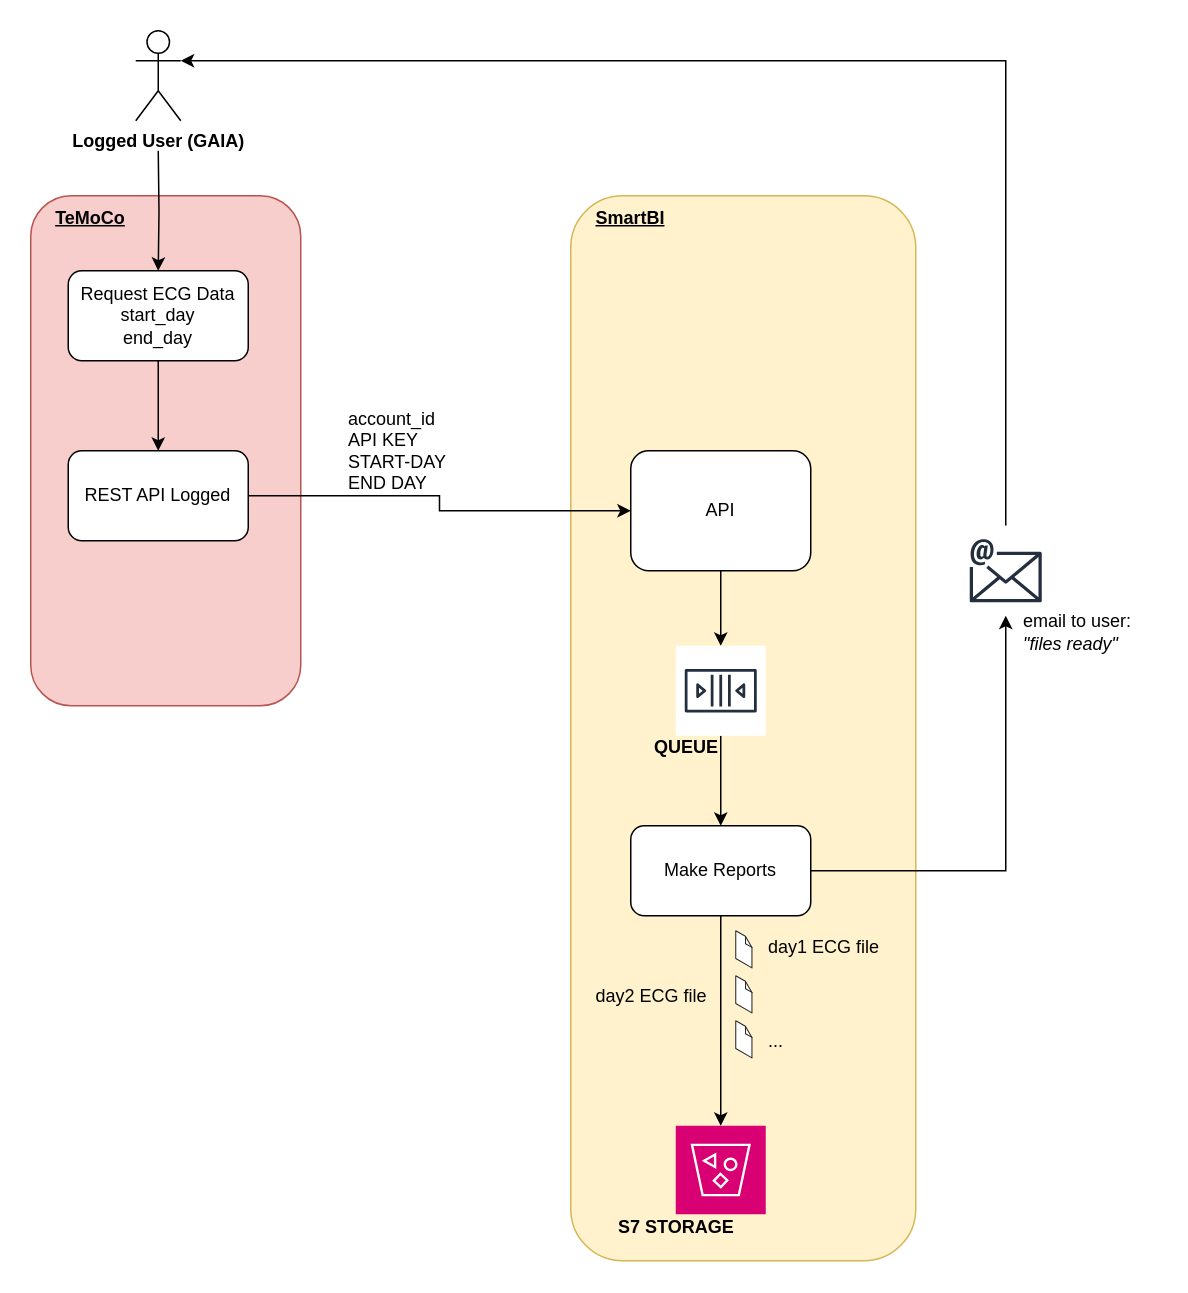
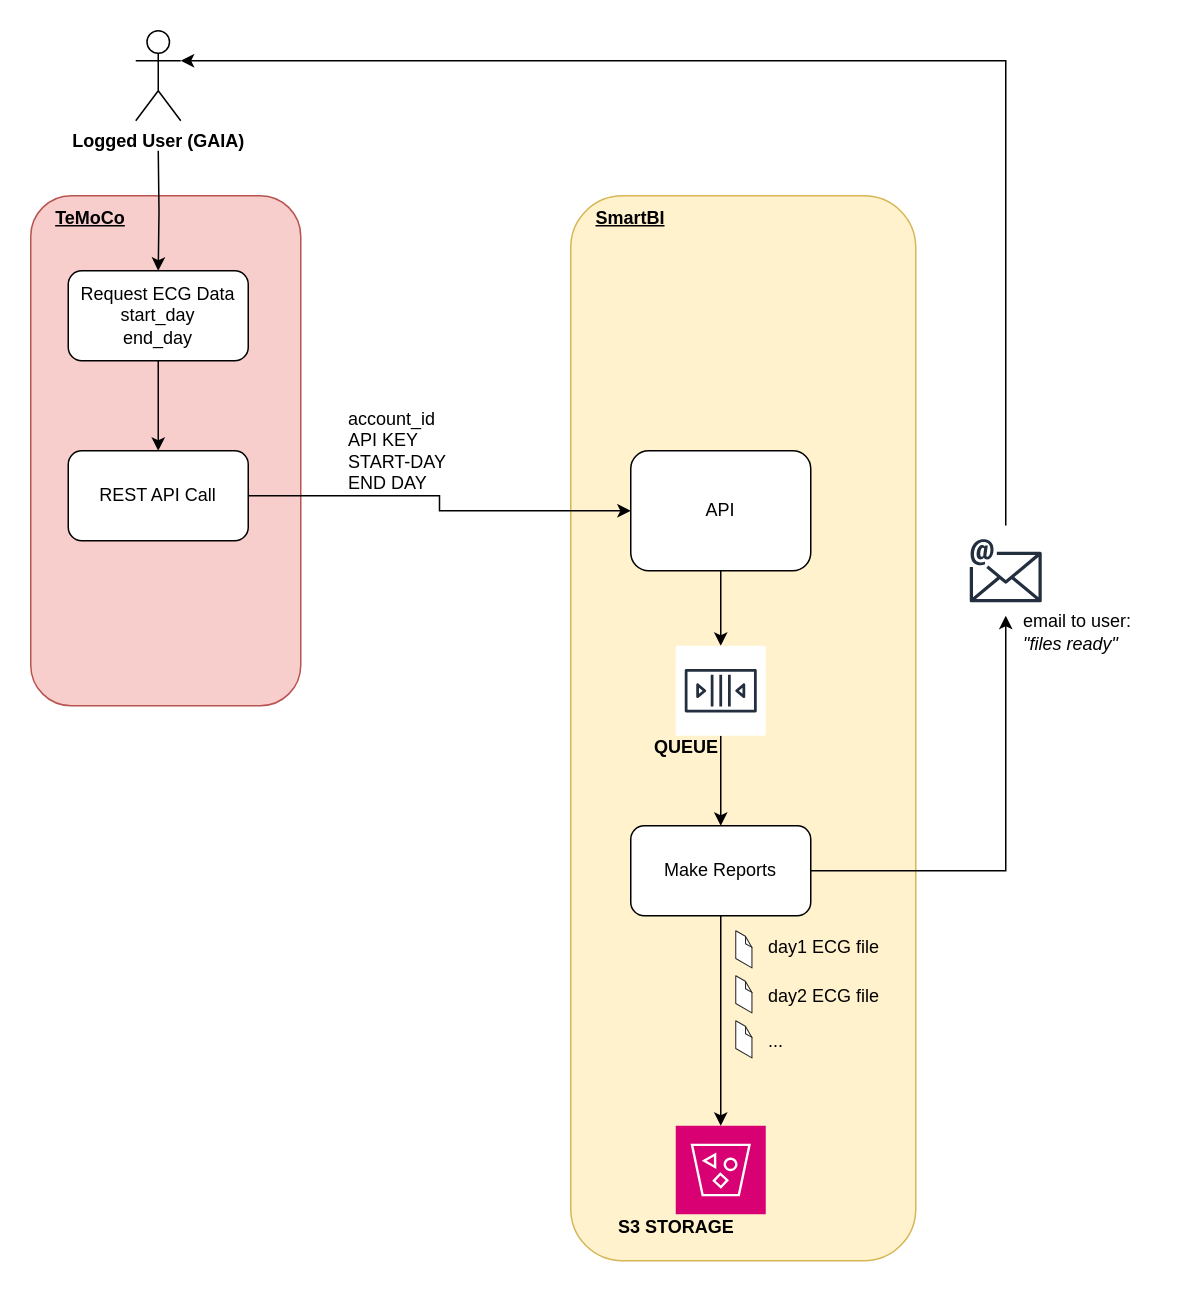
  <mxCell id="0" />
  <mxCell id="1" parent="0" />
  <mxCell id="2" value="" style="rounded=1;whiteSpace=wrap;html=1;fillColor=#f8cecc;strokeColor=#b85450;" parent="1" vertex="1"><mxGeometry y="130" width="180" height="340" as="geometry" x="20" /></mxCell>
  <mxCell id="3" value="" style="rounded=1;whiteSpace=wrap;html=1;fillColor=#fff2cc;strokeColor=#d6b656;" parent="1" vertex="1"><mxGeometry x="380" y="130" width="230" height="710" as="geometry" /></mxCell>
  <mxCell id="4" style="edgeStyle=orthogonalEdgeStyle;rounded=0;orthogonalLoop=1;jettySize=auto;html=1;entryX=0.5;entryY=0;entryDx=0;entryDy=0;" parent="1" target="8" edge="1"><mxGeometry relative="1" as="geometry"><mxPoint x="105" y="100" as="sourcePoint" /></mxGeometry></mxCell>
  <mxCell id="5" value="Logged User (GAIA)" style="shape=umlActor;verticalLabelPosition=bottom;verticalAlign=top;html=1;outlineConnect=0;fontStyle=1" parent="1" vertex="1"><mxGeometry x="90" y="20" width="30" height="60" as="geometry" /></mxCell>
  <mxCell id="6" style="edgeStyle=orthogonalEdgeStyle;rounded=0;orthogonalLoop=1;jettySize=auto;html=1;entryX=0;entryY=0.5;entryDx=0;entryDy=0;exitX=1;exitY=0.5;exitDx=0;exitDy=0;" parent="1" source="13" target="10" edge="1"><mxGeometry relative="1" as="geometry" /></mxCell>
  <mxCell id="7" style="edgeStyle=orthogonalEdgeStyle;rounded=0;orthogonalLoop=1;jettySize=auto;html=1;exitX=0.5;exitY=1;exitDx=0;exitDy=0;entryX=0.5;entryY=0;entryDx=0;entryDy=0;" parent="1" source="8" target="13" edge="1"><mxGeometry relative="1" as="geometry" /></mxCell>
  <mxCell id="8" value="Request ECG Data&lt;br&gt;start_day&lt;br&gt;end_day" style="rounded=1;whiteSpace=wrap;html=1;" parent="1" vertex="1"><mxGeometry x="45" y="180" width="120" height="60" as="geometry" /></mxCell>
  <mxCell id="9" style="edgeStyle=orthogonalEdgeStyle;rounded=0;orthogonalLoop=1;jettySize=auto;html=1;" parent="1" source="10" target="16" edge="1"><mxGeometry relative="1" as="geometry" /></mxCell>
  <mxCell id="10" value="API" style="rounded=1;whiteSpace=wrap;html=1;" parent="1" vertex="1"><mxGeometry x="420" y="300" width="120" height="80" as="geometry" /></mxCell>
  <mxCell id="11" value="TeMoCo" style="text;html=1;strokeColor=none;fillColor=none;align=center;verticalAlign=middle;whiteSpace=wrap;rounded=0;fontStyle=5" parent="1" vertex="1"><mxGeometry y="130" width="80" height="30" as="geometry" x="20" /></mxCell>
  <mxCell id="12" value="SmartBI" style="text;html=1;strokeColor=none;fillColor=none;align=center;verticalAlign=middle;whiteSpace=wrap;rounded=0;fontStyle=5" parent="1" vertex="1"><mxGeometry x="380" y="130" width="80" height="30" as="geometry" /></mxCell>
- <mxCell id="13" value="REST API Logged" style="rounded=1;whiteSpace=wrap;html=1;" parent="1" vertex="1"><mxGeometry x="45" y="300" width="120" height="60" as="geometry" /></mxCell>
+ <mxCell id="13" value="REST API Call" style="rounded=1;whiteSpace=wrap;html=1;" parent="1" vertex="1"><mxGeometry x="45" y="300" width="120" height="60" as="geometry" /></mxCell>
  <mxCell id="14" value="account_id&lt;br&gt;API KEY&lt;br&gt;START-DAY&lt;br&gt;END DAY" style="text;html=1;strokeColor=none;fillColor=none;align=left;verticalAlign=middle;whiteSpace=wrap;rounded=0;" parent="1" vertex="1"><mxGeometry x="230" y="267.5" width="90" height="65" as="geometry" /></mxCell>
  <mxCell id="15" style="edgeStyle=orthogonalEdgeStyle;rounded=0;orthogonalLoop=1;jettySize=auto;html=1;entryX=0.5;entryY=0;entryDx=0;entryDy=0;" parent="1" source="16" target="23" edge="1"><mxGeometry relative="1" as="geometry" /></mxCell>
  <mxCell id="16" value="" style="sketch=0;outlineConnect=0;fontColor=#232F3E;gradientColor=none;strokeColor=#232F3E;fillColor=#ffffff;dashed=0;verticalLabelPosition=bottom;verticalAlign=top;align=center;html=1;fontSize=12;fontStyle=0;aspect=fixed;shape=mxgraph.aws4.resourceIcon;resIcon=mxgraph.aws4.queue;" parent="1" vertex="1"><mxGeometry x="450" y="430" width="60" height="60" as="geometry" /></mxCell>
  <mxCell id="17" style="edgeStyle=orthogonalEdgeStyle;rounded=0;orthogonalLoop=1;jettySize=auto;html=1;entryX=1;entryY=0.333;entryDx=0;entryDy=0;entryPerimeter=0;" edge="1" parent="1" source="18" target="5"><mxGeometry relative="1" as="geometry"><Array as="points"><mxPoint x="670" y="40" /></Array></mxGeometry></mxCell>
  <mxCell id="18" value="" style="sketch=0;outlineConnect=0;fontColor=#232F3E;gradientColor=none;strokeColor=#232F3E;fillColor=#ffffff;dashed=0;verticalLabelPosition=bottom;verticalAlign=top;align=center;html=1;fontSize=12;fontStyle=0;aspect=fixed;shape=mxgraph.aws4.resourceIcon;resIcon=mxgraph.aws4.email;" parent="1" vertex="1"><mxGeometry x="640" y="350" width="60" height="60" as="geometry" /></mxCell>
  <mxCell id="19" value="" style="sketch=0;pointerEvents=1;shadow=0;dashed=0;html=1;strokeColor=#A50040;fillColor=#d80073;labelPosition=center;verticalLabelPosition=bottom;verticalAlign=top;align=center;outlineConnect=0;shape=mxgraph.veeam2.s3_compatible;fontColor=#ffffff;" parent="1" vertex="1"><mxGeometry x="450" y="750" width="60" height="59" as="geometry" /></mxCell>
  <mxCell id="20" value="QUEUE" style="text;html=1;strokeColor=none;fillColor=none;align=left;verticalAlign=middle;whiteSpace=wrap;rounded=0;fontStyle=1" parent="1" vertex="1"><mxGeometry x="434" y="480" width="40" height="35" as="geometry" /></mxCell>
  <mxCell id="21" style="edgeStyle=orthogonalEdgeStyle;rounded=0;orthogonalLoop=1;jettySize=auto;html=1;" parent="1" source="23" target="19" edge="1"><mxGeometry relative="1" as="geometry" /></mxCell>
  <mxCell id="22" style="edgeStyle=orthogonalEdgeStyle;rounded=0;orthogonalLoop=1;jettySize=auto;html=1;" parent="1" source="23" target="18" edge="1"><mxGeometry relative="1" as="geometry"><mxPoint x="670" y="460" as="targetPoint" /></mxGeometry></mxCell>
  <mxCell id="23" value="Make Reports" style="rounded=1;whiteSpace=wrap;html=1;" parent="1" vertex="1"><mxGeometry x="420" y="550" width="120" height="60" as="geometry" /></mxCell>
  <mxCell id="24" value="" style="verticalLabelPosition=bottom;html=1;verticalAlign=top;strokeWidth=1;align=center;outlineConnect=0;dashed=0;outlineConnect=0;shape=mxgraph.aws3d.file;aspect=fixed;strokeColor=#292929;" parent="1" vertex="1"><mxGeometry x="490" y="620" width="10.8" height="24.76" as="geometry" /></mxCell>
  <mxCell id="25" value="" style="verticalLabelPosition=bottom;html=1;verticalAlign=top;strokeWidth=1;align=center;outlineConnect=0;dashed=0;outlineConnect=0;shape=mxgraph.aws3d.file;aspect=fixed;strokeColor=#292929;" parent="1" vertex="1"><mxGeometry x="490" y="680" width="10.8" height="24.76" as="geometry" /></mxCell>
  <mxCell id="26" value="" style="verticalLabelPosition=bottom;html=1;verticalAlign=top;strokeWidth=1;align=center;outlineConnect=0;dashed=0;outlineConnect=0;shape=mxgraph.aws3d.file;aspect=fixed;strokeColor=#292929;" parent="1" vertex="1"><mxGeometry x="490" y="650" width="10.8" height="24.76" as="geometry" /></mxCell>
  <mxCell id="27" value="email to user: &lt;i&gt;&quot;files ready&quot;&lt;/i&gt;" style="text;html=1;strokeColor=none;fillColor=none;align=left;verticalAlign=middle;whiteSpace=wrap;rounded=0;" parent="1" vertex="1"><mxGeometry x="680" y="412.5" width="90" height="17.5" as="geometry" /></mxCell>
- <mxCell id="28" value="S7 STORAGE" style="text;html=1;strokeColor=none;fillColor=none;align=left;verticalAlign=middle;whiteSpace=wrap;rounded=0;fontStyle=1" vertex="1" parent="1"><mxGeometry x="410" y="800" width="90" height="35" as="geometry" /></mxCell>
+ <mxCell id="28" value="S3 STORAGE" style="text;html=1;strokeColor=none;fillColor=none;align=left;verticalAlign=middle;whiteSpace=wrap;rounded=0;fontStyle=1" vertex="1" parent="1"><mxGeometry x="410" y="800" width="90" height="35" as="geometry" /></mxCell>
  <mxCell id="29" value="day1 ECG file" style="text;html=1;strokeColor=none;fillColor=none;align=left;verticalAlign=middle;whiteSpace=wrap;rounded=0;" vertex="1" parent="1"><mxGeometry x="510" y="620" width="80" height="22.5" as="geometry" /></mxCell>
- <mxCell id="30" value="day2 ECG file" style="text;html=1;strokeColor=none;fillColor=none;align=left;verticalAlign=middle;whiteSpace=wrap;rounded=0;" vertex="1" parent="1"><mxGeometry x="395" y="652.26" width="80" height="22.5" as="geometry" /></mxCell>
+ <mxCell id="30" value="day2 ECG file" style="text;html=1;strokeColor=none;fillColor=none;align=left;verticalAlign=middle;whiteSpace=wrap;rounded=0;" vertex="1" parent="1"><mxGeometry x="510" y="652.26" width="80" height="22.5" as="geometry" /></mxCell>
  <mxCell id="31" value="..." style="text;html=1;strokeColor=none;fillColor=none;align=left;verticalAlign=middle;whiteSpace=wrap;rounded=0;" vertex="1" parent="1"><mxGeometry x="510" y="682.26" width="50" height="22.5" as="geometry" /></mxCell>
